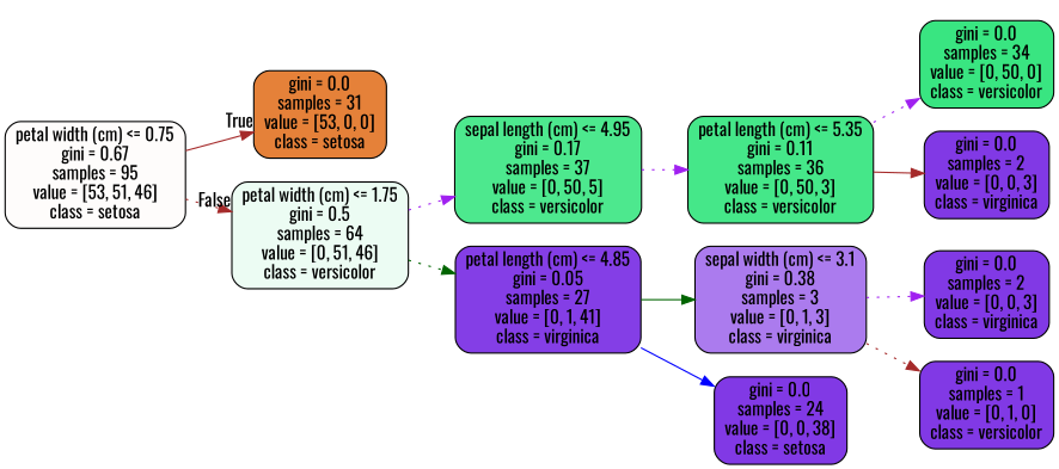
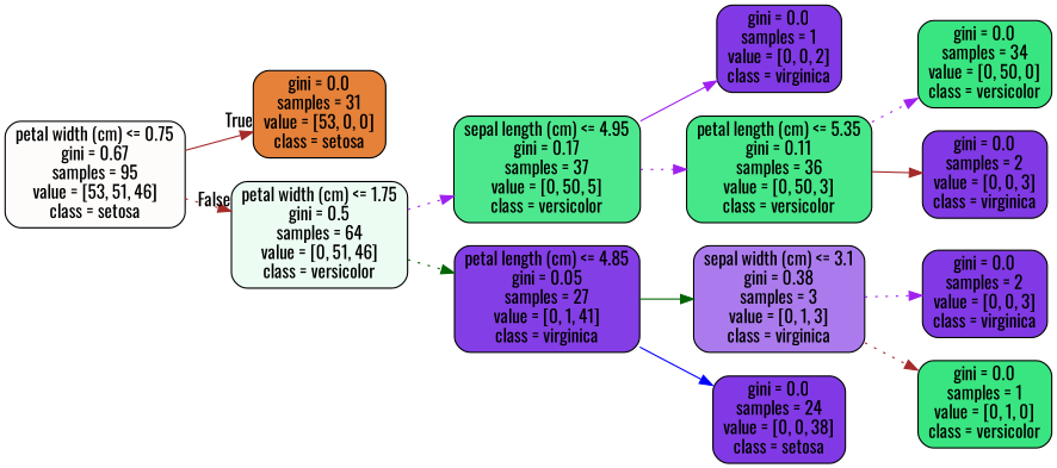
  digraph {
    fontname=Oswald
    rankdir=LR
    node [color=black fillcolor="#8139e5" fontname=Oswald shape=box style="filled, rounded"]
    edge [color=purple fontname=Oswald style=dotted]
    n1 [fillcolor="#fefcfb" label="petal width (cm) <= 0.75\ngini = 0.67\nsamples = 95\nvalue = [53, 51, 46]\nclass = setosa"]
    n2 [fillcolor="#e58139" label="gini = 0.0\nsamples = 31\nvalue = [53, 0, 0]\nclass = setosa"]
    n3 [fillcolor="#ecfcf3" label="petal width (cm) <= 1.75\ngini = 0.5\nsamples = 64\nvalue = [0, 51, 46]\nclass = versicolor"]
    n4 [fillcolor="#4de88e" label="sepal length (cm) <= 4.95\ngini = 0.17\nsamples = 37\nvalue = [0, 50, 5]\nclass = versicolor"]
    n5 [fillcolor="#843ee6" label="petal length (cm) <= 4.85\ngini = 0.05\nsamples = 27\nvalue = [0, 1, 41]\nclass = virginica"]
+   n6 [label="gini = 0.0\nsamples = 1\nvalue = [0, 0, 2]\nclass = virginica"]
    n7 [fillcolor="#45e789" label="petal length (cm) <= 5.35\ngini = 0.11\nsamples = 36\nvalue = [0, 50, 3]\nclass = versicolor"]
    n8 [fillcolor="#ab7bee" label="sepal width (cm) <= 3.1\ngini = 0.38\nsamples = 3\nvalue = [0, 1, 3]\nclass = virginica"]
    n9 [label="gini = 0.0\nsamples = 24\nvalue = [0, 0, 38]\nclass = setosa"]
    n10 [fillcolor="#39e581" label="gini = 0.0\nsamples = 34\nvalue = [0, 50, 0]\nclass = versicolor"]
    n11 [label="gini = 0.0\nsamples = 2\nvalue = [0, 0, 3]\nclass = virginica"]
    n12 [label="gini = 0.0\nsamples = 2\nvalue = [0, 0, 3]\nclass = virginica"]
-   n13 [label="gini = 0.0\nsamples = 1\nvalue = [0, 1, 0]\nclass = versicolor"]
+   n13 [fillcolor="#39e581" label="gini = 0.0\nsamples = 1\nvalue = [0, 1, 0]\nclass = versicolor"]
    n1 -> n2 [color=brown headlabel=True labelangle=45 labeldistance=2.5 style=solid]
    n1 -> n3 [color=brown headlabel=False labelangle=-45 labeldistance=2.5]
    n3 -> n4
    n3 -> n5 [color=darkgreen]
+   n4 -> n6 [style=solid]
    n4 -> n7
    n5 -> n8 [color=darkgreen style=solid]
    n5 -> n9 [color=blue style=solid]
    n7 -> n10
    n7 -> n11 [color=brown style=solid]
    n8 -> n12
    n8 -> n13 [color=brown]
  }
